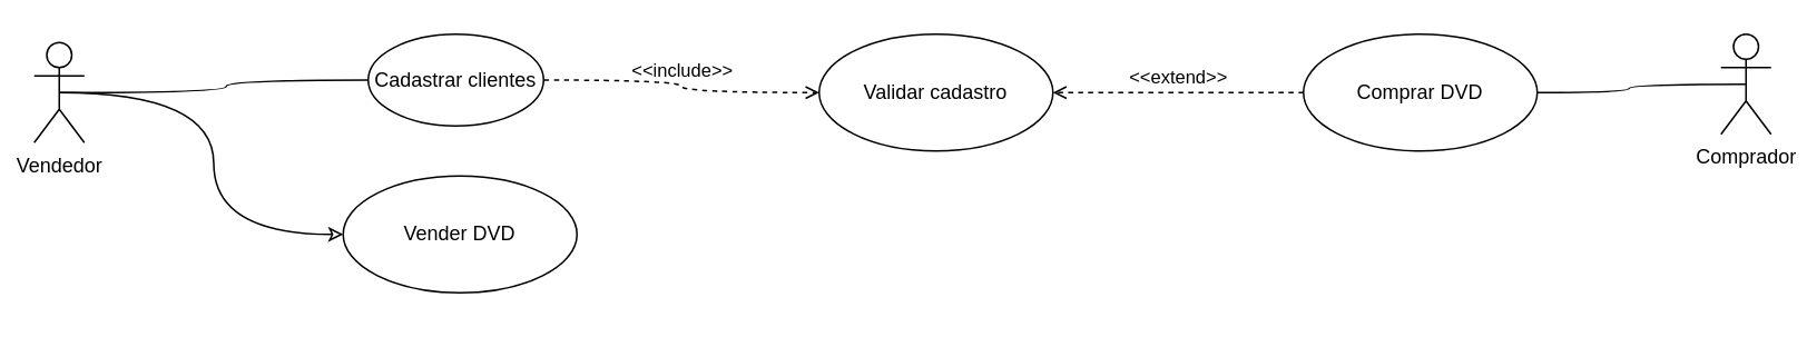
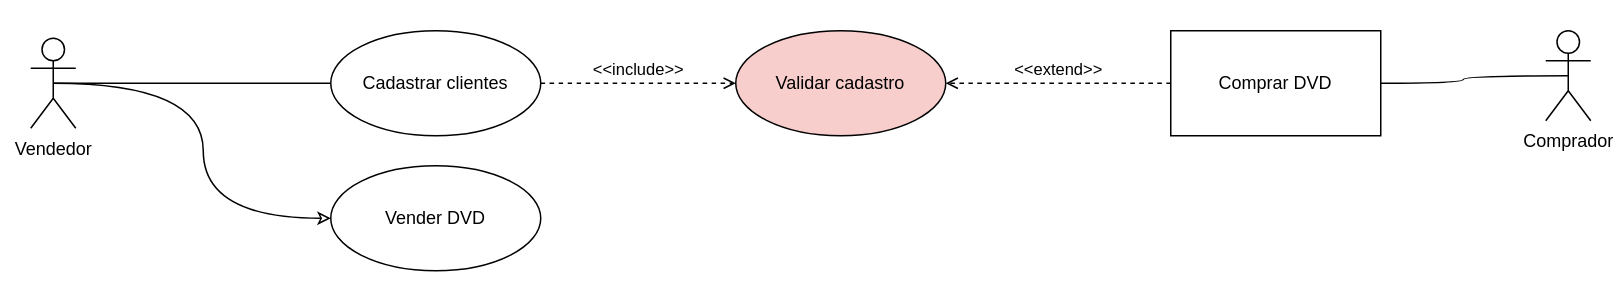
  <mxCell id="0" />
  <mxCell id="1" parent="0" />
  <mxCell id="2" style="edgeStyle=orthogonalEdgeStyle;rounded=0;orthogonalLoop=1;jettySize=auto;html=1;exitX=0.5;exitY=0.5;exitDx=0;exitDy=0;exitPerimeter=0;entryX=0;entryY=0.5;entryDx=0;entryDy=0;curved=1;endArrow=none;endFill=0;" edge="1" parent="1" source="4" target="7"><mxGeometry relative="1" as="geometry" /></mxCell>
  <mxCell id="3" style="edgeStyle=orthogonalEdgeStyle;rounded=0;orthogonalLoop=1;jettySize=auto;html=1;exitX=0.5;exitY=0.5;exitDx=0;exitDy=0;exitPerimeter=0;entryX=0;entryY=0.5;entryDx=0;entryDy=0;curved=1;endArrow=classic;endFill=0;" edge="1" parent="1" source="4" target="8"><mxGeometry relative="1" as="geometry" /></mxCell>
  <mxCell id="4" value="Vendedor&lt;br&gt;" style="shape=umlActor;verticalLabelPosition=bottom;verticalAlign=top;html=1;" vertex="1" parent="1"><mxGeometry x="20" y="25" width="30" height="60" as="geometry" /></mxCell>
  <mxCell id="5" style="edgeStyle=orthogonalEdgeStyle;curved=1;rounded=0;orthogonalLoop=1;jettySize=auto;html=1;exitX=0.5;exitY=0.5;exitDx=0;exitDy=0;exitPerimeter=0;entryX=1;entryY=0.5;entryDx=0;entryDy=0;endArrow=none;endFill=0;" edge="1" parent="1" source="6" target="9"><mxGeometry relative="1" as="geometry" /></mxCell>
  <mxCell id="6" value="Comprador" style="shape=umlActor;verticalLabelPosition=bottom;verticalAlign=top;html=1;" vertex="1" parent="1"><mxGeometry x="1030" y="20" width="30" height="60" as="geometry" /></mxCell>
- <mxCell id="7" value="Cadastrar clientes" style="ellipse;whiteSpace=wrap;html=1;" vertex="1" parent="1"><mxGeometry x="220" y="20" width="105" height="55" as="geometry" /></mxCell>
- <mxCell id="8" value="Vender DVD" style="ellipse;whiteSpace=wrap;html=1;" vertex="1" parent="1"><mxGeometry x="205" y="105" width="140" height="70" as="geometry" /></mxCell>
- <mxCell id="9" value="Comprar DVD" style="ellipse;whiteSpace=wrap;html=1;" vertex="1" parent="1"><mxGeometry x="780" y="20" width="140" height="70" as="geometry" /></mxCell>
- <mxCell id="10" value="Validar cadastro" style="ellipse;whiteSpace=wrap;html=1;" vertex="1" parent="1"><mxGeometry x="490" y="20" width="140" height="70" as="geometry" /></mxCell>
+ <mxCell id="7" value="Cadastrar clientes" style="ellipse;whiteSpace=wrap;html=1;" vertex="1" parent="1"><mxGeometry x="220" y="20" width="140" height="70" as="geometry" /></mxCell>
+ <mxCell id="8" value="Vender DVD" style="ellipse;whiteSpace=wrap;html=1;" vertex="1" parent="1"><mxGeometry x="220" y="110" width="140" height="70" as="geometry" /></mxCell>
+ <mxCell id="9" value="Comprar DVD" style="whiteSpace=wrap;html=1;rounded=0;" vertex="1" parent="1"><mxGeometry x="780" y="20" width="140" height="70" as="geometry" /></mxCell>
+ <mxCell id="10" value="Validar cadastro" style="ellipse;whiteSpace=wrap;html=1;fillColor=#f8cecc;" vertex="1" parent="1"><mxGeometry x="490" y="20" width="140" height="70" as="geometry" /></mxCell>
  <mxCell id="11" value="&amp;lt;&amp;lt;extend&amp;gt;&amp;gt;" style="html=1;verticalAlign=bottom;labelBackgroundColor=none;endArrow=open;endFill=0;dashed=1;rounded=0;edgeStyle=orthogonalEdgeStyle;curved=1;entryX=1;entryY=0.5;entryDx=0;entryDy=0;exitX=0;exitY=0.5;exitDx=0;exitDy=0;" edge="1" parent="1" source="9" target="10"><mxGeometry width="160" relative="1" as="geometry"><mxPoint x="610" y="90" as="sourcePoint" /><mxPoint x="770" y="90" as="targetPoint" /></mxGeometry></mxCell>
  <mxCell id="12" value="&amp;lt;&amp;lt;include&amp;gt;&amp;gt;" style="html=1;verticalAlign=bottom;labelBackgroundColor=none;endArrow=open;endFill=0;dashed=1;rounded=0;edgeStyle=orthogonalEdgeStyle;curved=1;entryX=0;entryY=0.5;entryDx=0;entryDy=0;exitX=1;exitY=0.5;exitDx=0;exitDy=0;" edge="1" parent="1" source="7" target="10"><mxGeometry width="160" relative="1" as="geometry"><mxPoint x="350" y="-50" as="sourcePoint" /><mxPoint x="510" y="-50" as="targetPoint" /></mxGeometry></mxCell>
